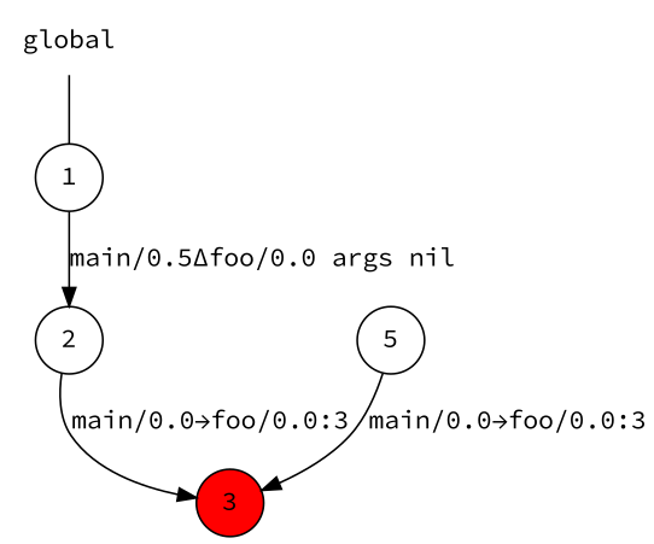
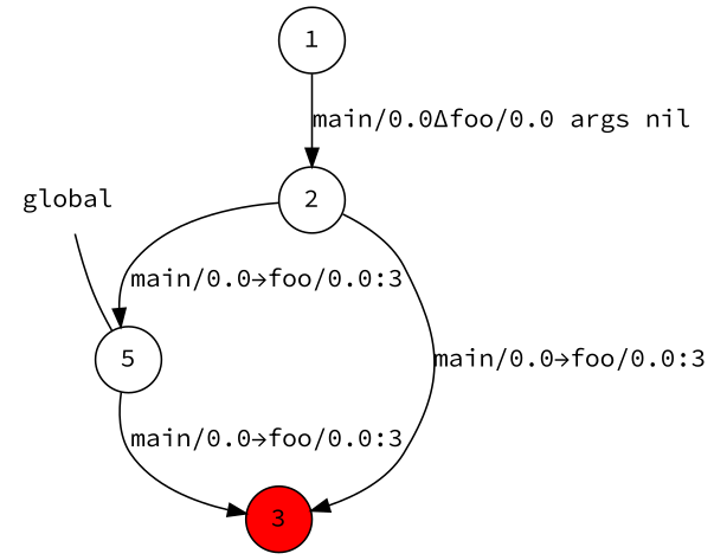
  digraph {
    fontname="Source Code Pro"
    rankdir=TB
    node [fontname="Source Code Pro" shape=circle]
    edge [fontname="Source Code Pro"]
    n1 [label=global shape=plaintext]
    n2 [label=1]
    n3 [label=2]
    n4 [label=5]
    n5 [fillcolor="#FF0000FF" label=3 style=filled]
-   n1 -> n2 [arrowhead=none]
-   n2 -> n3 [label="main/0.5Δfoo/0.0 args nil"]
+   n1 -> n4 [arrowhead=none]
+   n2 -> n3 [label="main/0.0Δfoo/0.0 args nil"]
+   n3 -> n4 [label="main/0.0→foo/0.0:3"]
    n3 -> n5 [label="main/0.0→foo/0.0:3"]
    n4 -> n5 [label="main/0.0→foo/0.0:3"]
  }
